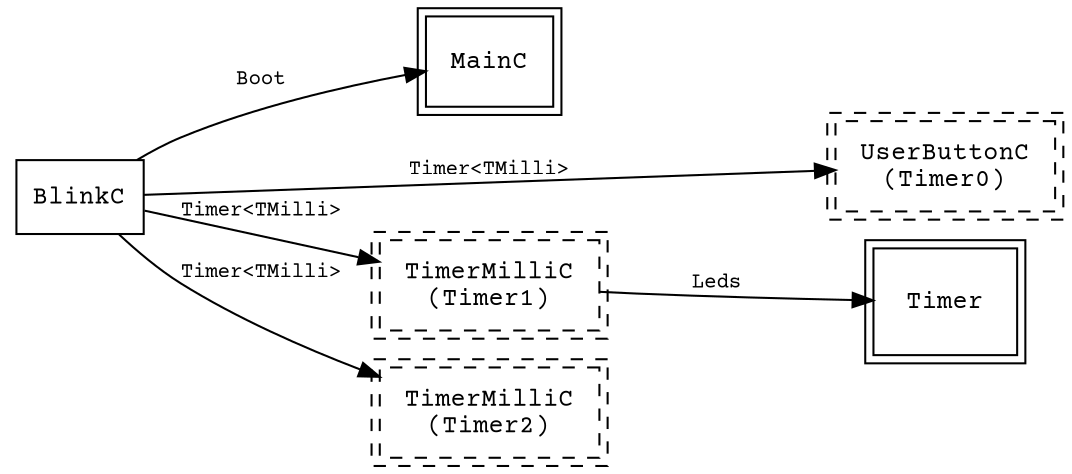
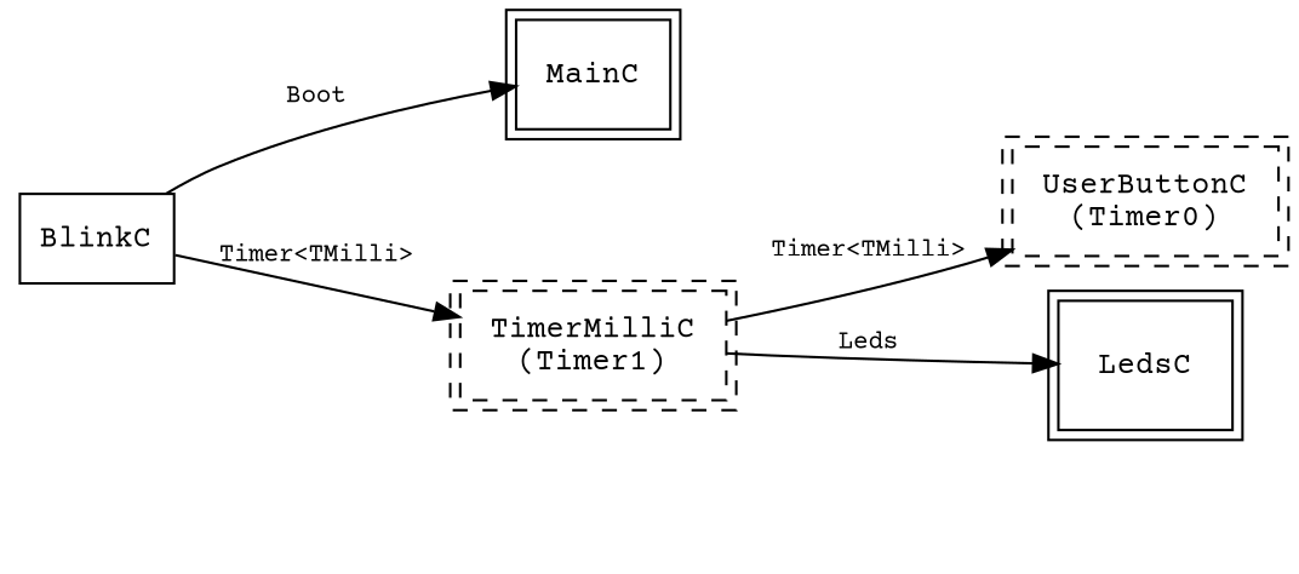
  digraph {
    fontname="Courier Prime"
    rankdir=LR
    node [fontname="Courier Prime" fontsize=12 shape=box peripheries=2]
    edge [fontname="Courier Prime" fontsize=10]
    BlinkC [peripheries=""]
    MainC
    n3 [label="UserButtonC\n(Timer0)" style=dashed]
    n4 [label="TimerMilliC\n(Timer1)" style=dashed]
-   n5 [label="TimerMilliC\n(Timer2)" style=dashed]
-   LedsC [label=Timer]
+   LedsC
    BlinkC -> MainC [label=Boot]
-   BlinkC -> n3 [label="Timer<TMilli>"]
+   n4 -> n3 [label="Timer<TMilli>"]
    BlinkC -> n4 [label="Timer<TMilli>"]
-   BlinkC -> n5 [label="Timer<TMilli>"]
    n4 -> LedsC [label=Leds]
  }
